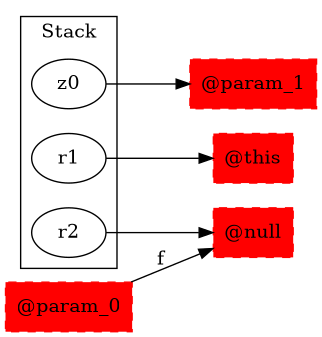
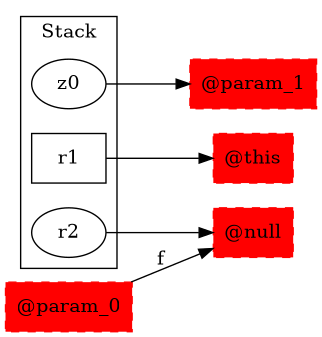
  digraph {
    rankDir=LR
    rankdir=LR
    node [color=red shape=box style="filled,dashed"]
-   r1 [color="" shape="" style=""]
+   r1 [color="" style=""]
    r2 [color="" shape="" style=""]
    z0 [color="" shape="" style=""]
    "@this"
    "@null"
    "@param_1"
    "@param_0"
    subgraph cluster_1 {
      label=Stack
      r1
      r2
      z0
    }
    r1 -> "@this"
    r2 -> "@null"
    z0 -> "@param_1"
    "@param_0" -> "@null" [label=f weight=0.2]
  }
